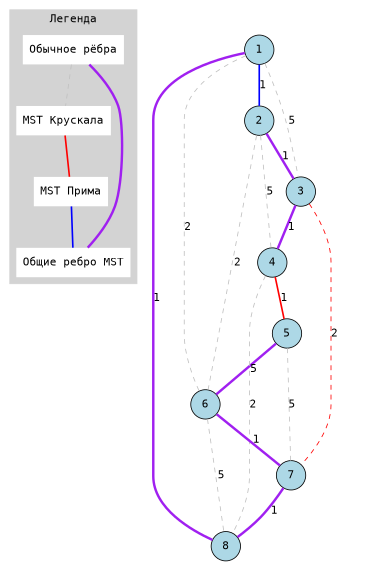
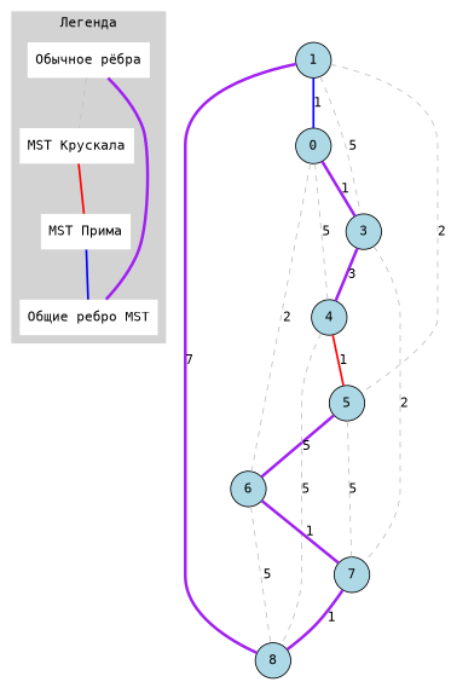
  graph {
    fontname="DejaVu Sans Mono"
    rankdir=TB
    splines=true
    node [fillcolor=lightblue fontname="DejaVu Sans Mono" shape=circle style=filled]
    edge [color=grey fontname="DejaVu Sans Mono"]
    n1 [fillcolor=white label="Обычное рёбра" shape=plaintext]
    n2 [fillcolor=white label="MST Крускала" shape=plaintext]
    n3 [fillcolor=white label="MST Прима" shape=plaintext]
    n4 [fillcolor=white label="Общие ребро MST" shape=plaintext]
    1
-   2
+   2 [label=0]
    3
    5
    8
    4
    6
    7
    subgraph cluster_1 {
      color=lightgrey
      fontsize=14
      label="Легенда"
      style=filled
      n1
      n2
      n3
      n4
    }
    n1 -- n2 [style=dashed]
    n2 -- n3 [color=red penwidth=2.0]
    n3 -- n4 [color=blue penwidth=2.0]
    n4 -- n1 [color=purple penwidth=3.0]
    1 -- 2 [color=blue label=1 penwidth=2.0]
    1 -- 3 [label=5 style=dashed]
-   1 -- 6 [label=2 style=dashed]
-   1 -- 8 [color=purple label=1 penwidth=3.0]
+   1 -- 5 [label=2 style=dashed]
+   1 -- 8 [color=purple label=7 penwidth=3.0]
    2 -- 3 [color=purple label=1 penwidth=3.0]
    2 -- 4 [label=5 style=dashed]
    2 -- 6 [label=2 style=dashed]
-   3 -- 4 [color=purple label=1 penwidth=3.0]
-   3 -- 7 [color=red label=2 style=dashed]
+   3 -- 4 [color=purple label=3 penwidth=3.0]
+   3 -- 7 [label=2 style=dashed]
    5 -- 6 [color=purple label=5 penwidth=3.0]
    5 -- 7 [label=5 style=dashed]
    4 -- 5 [color=red label=1 penwidth=2.0]
-   4 -- 8 [label=2 style=dashed]
+   4 -- 8 [label=5 style=dashed]
    6 -- 8 [label=5 style=dashed]
    6 -- 7 [color=purple label=1 penwidth=3.0]
    7 -- 8 [color=purple label=1 penwidth=3.0]
  }
